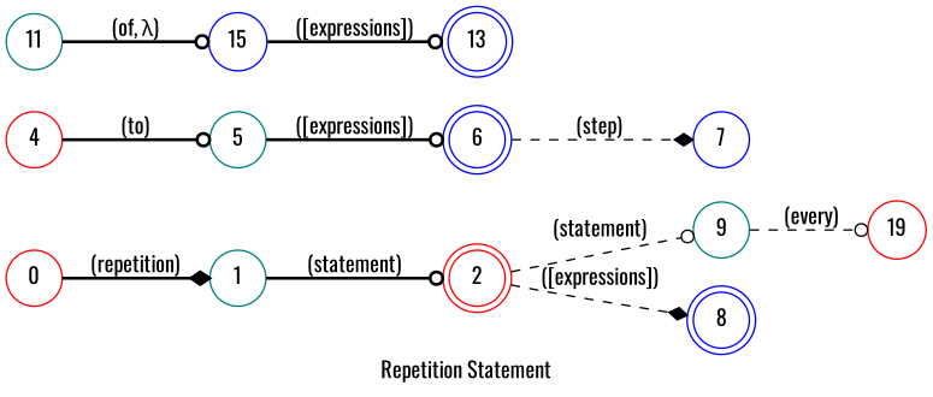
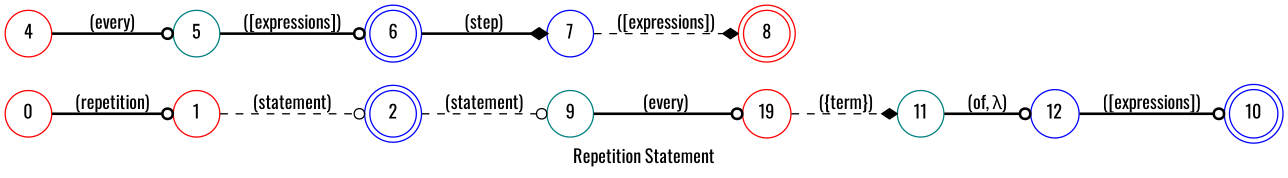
  digraph {
    desc="Creates a for loop statement with the provided expressions as parameters"
    examples="\n        repetition statement from [number] to [number],\n        repetition statement from [number] to [number] step expression variable i plus number 5,\n        repetition statement for every car of constant cars,\n        repetition statement for every animal of earth,\n        repetition statement for every prime of variable primes,\n    "
    fontname=Oswald
    label="Repetition Statement"
    lang="en-US"
    langName=English
    rankdir=LR
    title="Creates a for loop statement"
    node [color=red fontname=Oswald shape=circle]
    edge [arrowhead=odot fontname=Oswald style=dashed]
-   2 [shape=doublecircle]
+   2 [color=blue shape=doublecircle]
    9 [color=teal]
    n3 [label=19]
    6 [color=blue shape=doublecircle]
    7 [color=blue]
-   8 [color=blue shape=doublecircle]
-   13 [color=blue shape=doublecircle]
+   8 [shape=doublecircle]
+   13 [color=blue shape=doublecircle label=10]
    0
-   1 [color=teal]
+   1
    11 [color=teal]
-   12 [color=blue label=15]
+   12 [color=blue]
    5 [color=teal]
    4
    2 -> 9 [label="(statement)"]
-   9 -> n3 [label="(every)"]
-   6 -> 7 [arrowhead=diamond label="(step)"]
-   2 -> 8 [arrowhead=diamond label="([expressions])" store=step]
-   0 -> 1 [arrowhead=diamond label="(repetition)" style=bold]
-   1 -> 2 [label="(statement)" style=bold]
+   9 -> n3 [label="(every)" style=bold]
+   n3 -> 11 [arrowhead=diamond label="({term})" store=item]
+   6 -> 7 [arrowhead=diamond label="(step)" style=bold]
+   7 -> 8 [arrowhead=diamond label="([expressions])" store=step]
+   0 -> 1 [label="(repetition)" style=bold]
+   1 -> 2 [label="(statement)"]
    11 -> 12 [label="(of, λ)" style=bold]
    12 -> 13 [label="([expressions])" store=collection style=bold]
    5 -> 6 [label="([expressions])" store=to style=bold]
-   4 -> 5 [label="(to)" style=bold]
+   4 -> 5 [label="(every)" style=bold]
  }
